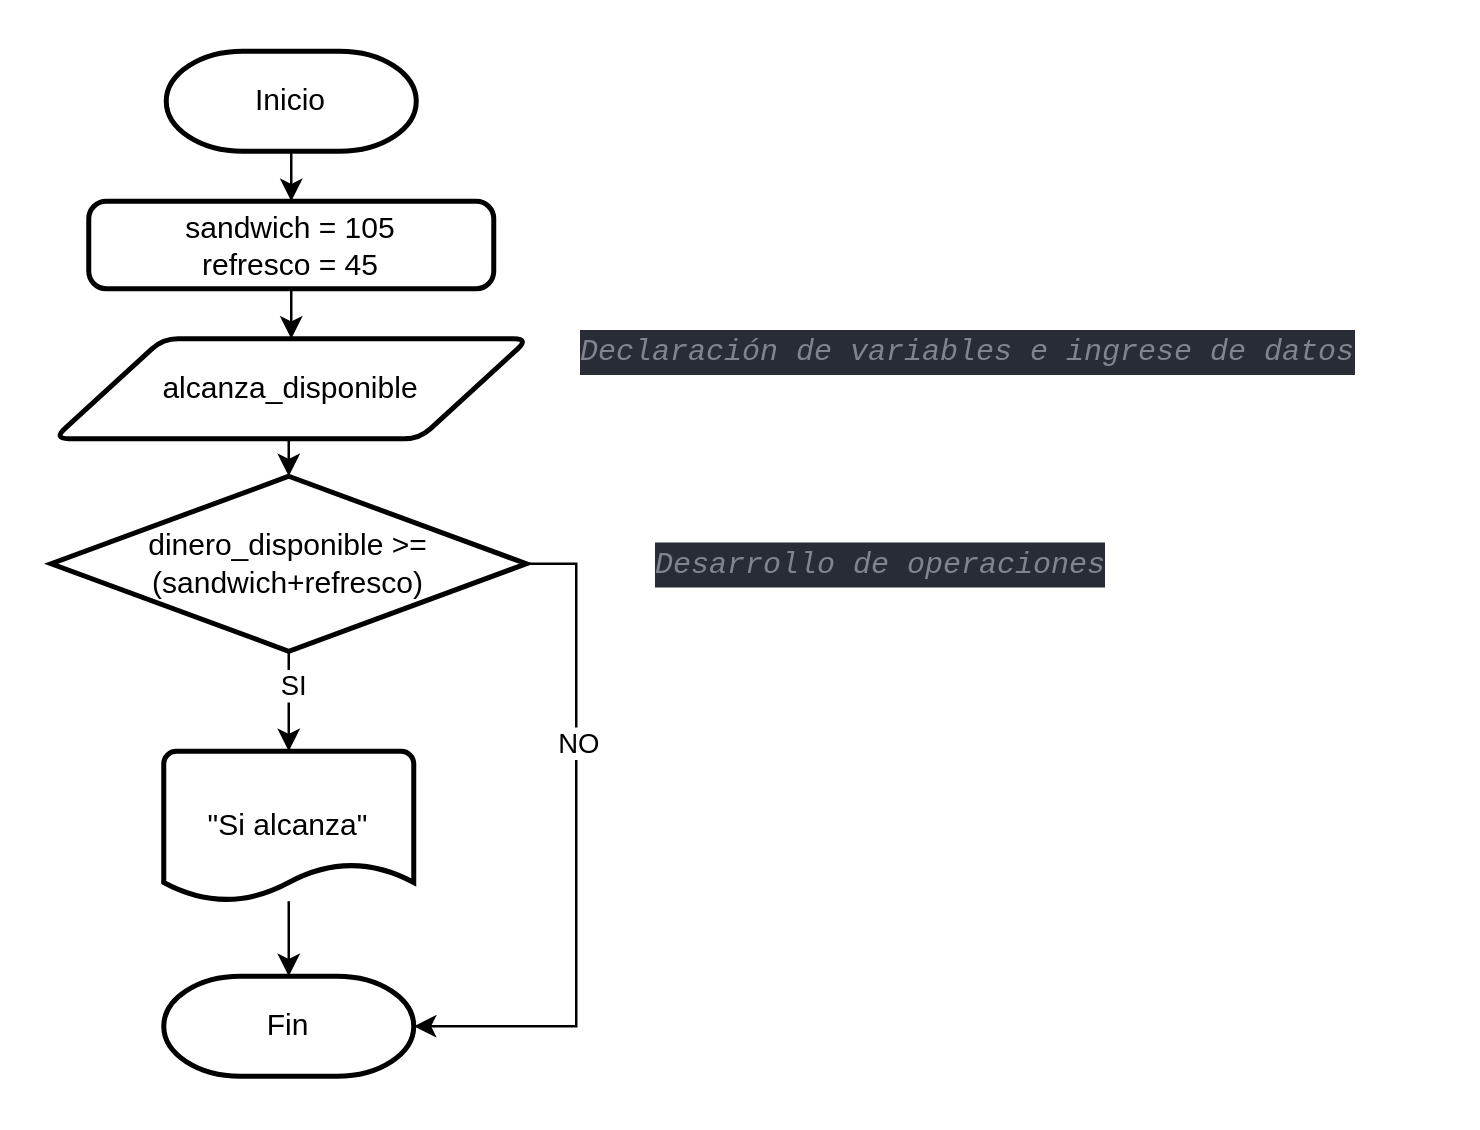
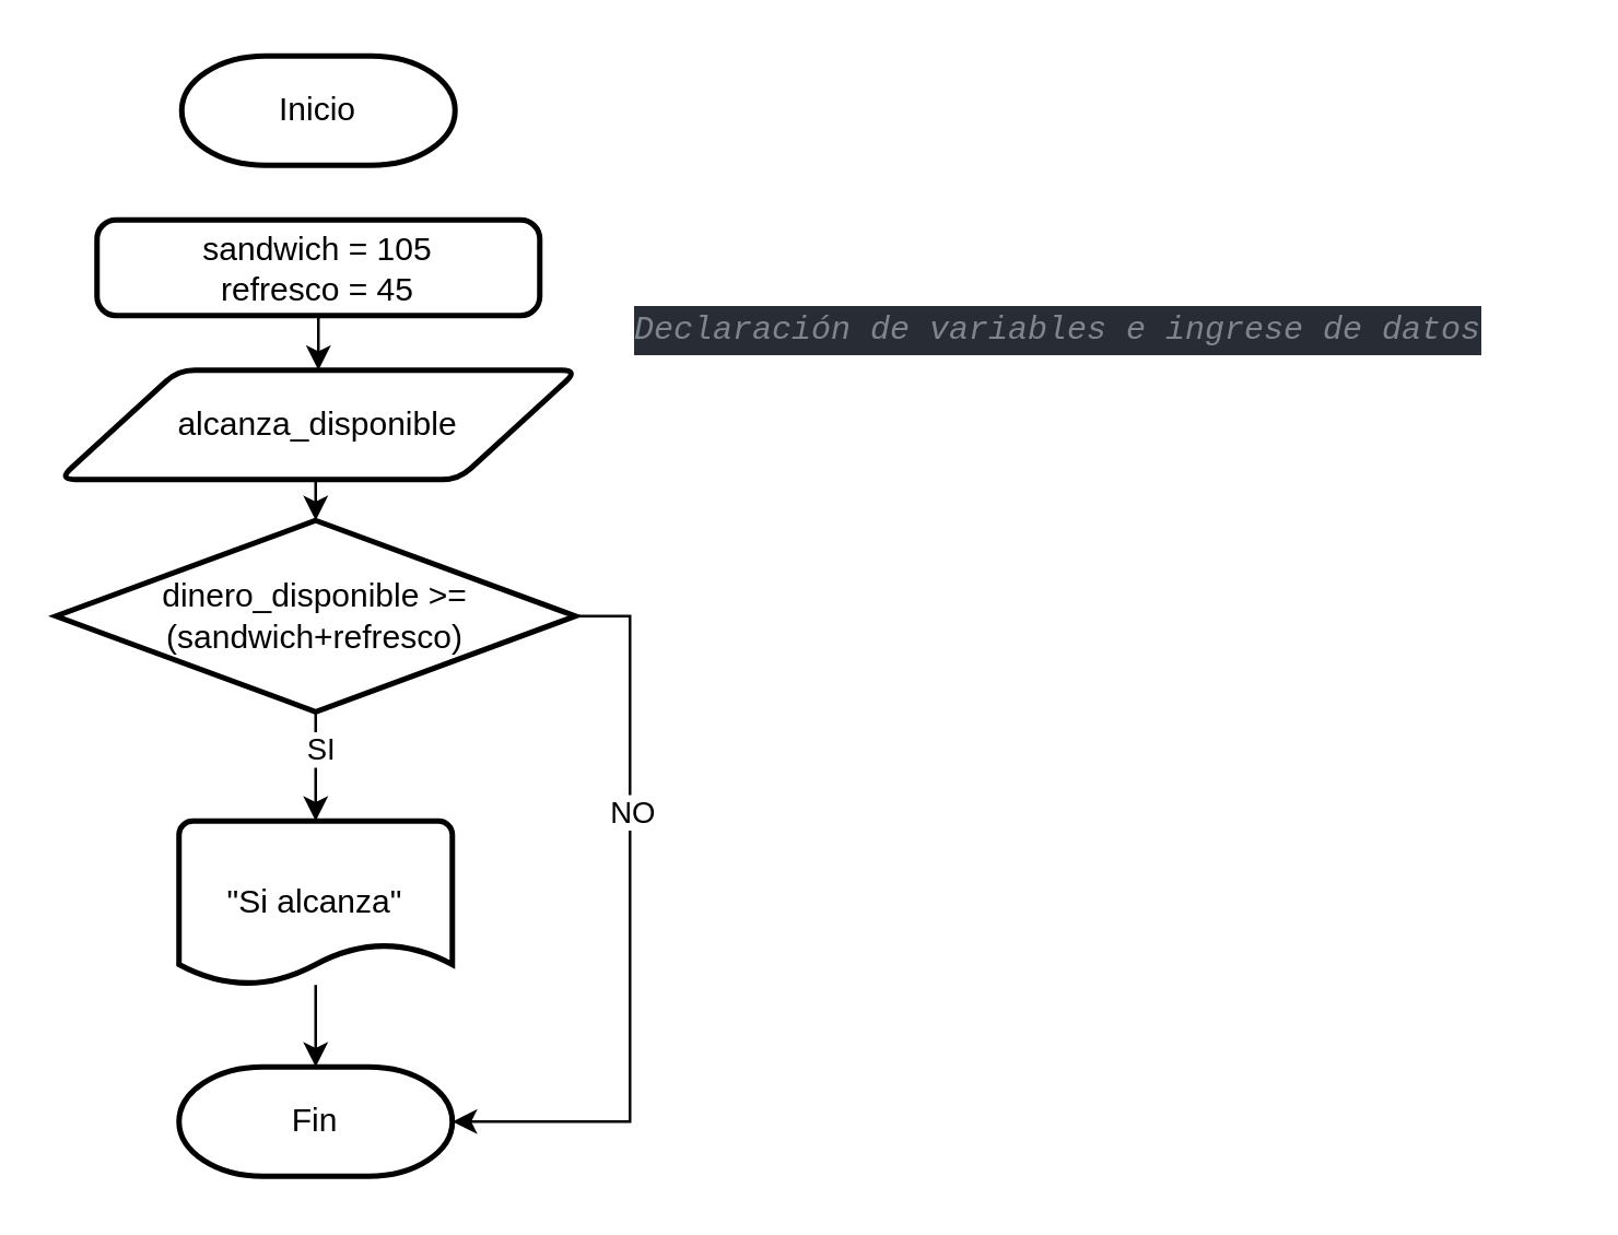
  <mxCell id="0" />
  <mxCell id="1" parent="0" />
  <mxCell id="2" value="Inicio" style="strokeWidth=2;html=1;shape=mxgraph.flowchart.terminator;whiteSpace=wrap;" vertex="1" parent="1"><mxGeometry x="66" y="20" width="100" height="40" as="geometry" /></mxCell>
  <mxCell id="3" style="edgeStyle=orthogonalEdgeStyle;rounded=0;orthogonalLoop=1;jettySize=auto;html=1;exitX=0.5;exitY=1;exitDx=0;exitDy=0;entryX=0.5;entryY=0;entryDx=0;entryDy=0;entryPerimeter=0;" edge="1" parent="1" source="4" target="11"><mxGeometry relative="1" as="geometry" /></mxCell>
  <mxCell id="4" value="alcanza_disponible" style="shape=parallelogram;html=1;strokeWidth=2;perimeter=parallelogramPerimeter;whiteSpace=wrap;rounded=1;arcSize=12;size=0.23;" vertex="1" parent="1"><mxGeometry x="21" y="135" width="190" height="40" as="geometry" /></mxCell>
  <mxCell id="5" value="Fin" style="strokeWidth=2;html=1;shape=mxgraph.flowchart.terminator;whiteSpace=wrap;" vertex="1" parent="1"><mxGeometry x="65" y="390" width="100" height="40" as="geometry" /></mxCell>
- <mxCell id="6" value="" style="endArrow=classic;html=1;rounded=0;exitX=0.5;exitY=1;exitDx=0;exitDy=0;exitPerimeter=0;entryX=0.5;entryY=0;entryDx=0;entryDy=0;" edge="1" parent="1" source="2" target="15"><mxGeometry width="50" height="50" relative="1" as="geometry"><mxPoint x="-54" y="220" as="sourcePoint" /><mxPoint x="-4" y="170" as="targetPoint" /></mxGeometry></mxCell>
  <mxCell id="7" style="edgeStyle=orthogonalEdgeStyle;rounded=0;orthogonalLoop=1;jettySize=auto;html=1;exitX=0.5;exitY=1;exitDx=0;exitDy=0;exitPerimeter=0;entryX=0.5;entryY=0;entryDx=0;entryDy=0;entryPerimeter=0;" edge="1" parent="1" source="11" target="17"><mxGeometry relative="1" as="geometry"><mxPoint x="-4" y="330" as="targetPoint" /></mxGeometry></mxCell>
  <mxCell id="8" value="SI" style="edgeLabel;html=1;align=center;verticalAlign=middle;resizable=0;points=[];" vertex="1" connectable="0" parent="7"><mxGeometry x="-0.349" y="1" relative="1" as="geometry"><mxPoint as="offset" /></mxGeometry></mxCell>
  <mxCell id="9" style="edgeStyle=orthogonalEdgeStyle;rounded=0;orthogonalLoop=1;jettySize=auto;html=1;exitX=1;exitY=0.5;exitDx=0;exitDy=0;exitPerimeter=0;entryX=1;entryY=0.5;entryDx=0;entryDy=0;entryPerimeter=0;" edge="1" parent="1" source="11" target="5"><mxGeometry relative="1" as="geometry"><mxPoint x="222" y="355" as="targetPoint" /><Array as="points"><mxPoint x="230" y="225" /><mxPoint x="230" y="410" /></Array></mxGeometry></mxCell>
  <mxCell id="10" value="NO" style="edgeLabel;html=1;align=center;verticalAlign=middle;resizable=0;points=[];" vertex="1" connectable="0" parent="9"><mxGeometry x="-0.323" relative="1" as="geometry"><mxPoint as="offset" /></mxGeometry></mxCell>
  <mxCell id="11" value="dinero_disponible &amp;gt;= (sandwich+refresco)" style="strokeWidth=2;html=1;shape=mxgraph.flowchart.decision;whiteSpace=wrap;" vertex="1" parent="1"><mxGeometry x="20" y="190" width="190" height="70" as="geometry" /></mxCell>
- <mxCell id="12" value="&lt;div style=&quot;font-style: normal; font-variant-caps: normal; font-weight: normal; letter-spacing: normal; text-align: start; text-indent: 0px; text-transform: none; word-spacing: 0px; -webkit-text-stroke-width: 0px; text-decoration: none; color: rgb(171, 178, 191); background-color: rgb(40, 44, 52); font-family: &amp;quot;Fira Code&amp;quot;, &amp;quot;Menlo for Powerline&amp;quot;, Menlo, Monaco, &amp;quot;Courier New&amp;quot;, monospace; font-size: 12px; line-height: 18px;&quot;&gt;&lt;div&gt;&lt;span style=&quot;color: rgb(127, 132, 142); font-style: italic;&quot;&gt;Desarrollo de operaciones&lt;/span&gt;&lt;/div&gt;&lt;/div&gt;" style="text;whiteSpace=wrap;html=1;" vertex="1" parent="1"><mxGeometry x="260" y="210" width="210" height="30" as="geometry" /></mxCell>
- <mxCell id="13" value="&lt;meta charset=&quot;utf-8&quot;&gt;&lt;div style=&quot;font-style: normal; font-variant-caps: normal; font-weight: normal; letter-spacing: normal; text-align: start; text-indent: 0px; text-transform: none; word-spacing: 0px; -webkit-text-stroke-width: 0px; text-decoration: none; color: rgb(171, 178, 191); background-color: rgb(40, 44, 52); font-family: &amp;quot;Fira Code&amp;quot;, &amp;quot;Menlo for Powerline&amp;quot;, Menlo, Monaco, &amp;quot;Courier New&amp;quot;, monospace; font-size: 12px; line-height: 18px;&quot;&gt;&lt;div&gt;&lt;span style=&quot;color: rgb(127, 132, 142); font-style: italic;&quot;&gt;Declaración de variables e ingrese de datos&lt;/span&gt;&lt;/div&gt;&lt;/div&gt;" style="text;whiteSpace=wrap;html=1;" vertex="1" parent="1"><mxGeometry x="230" y="125" width="340" height="30" as="geometry" /></mxCell>
+ <mxCell id="13" value="&lt;meta charset=&quot;utf-8&quot;&gt;&lt;div style=&quot;font-style: normal; font-variant-caps: normal; font-weight: normal; letter-spacing: normal; text-align: start; text-indent: 0px; text-transform: none; word-spacing: 0px; -webkit-text-stroke-width: 0px; text-decoration: none; color: rgb(171, 178, 191); background-color: rgb(40, 44, 52); font-family: &amp;quot;Fira Code&amp;quot;, &amp;quot;Menlo for Powerline&amp;quot;, Menlo, Monaco, &amp;quot;Courier New&amp;quot;, monospace; font-size: 12px; line-height: 18px;&quot;&gt;&lt;div&gt;&lt;span style=&quot;color: rgb(127, 132, 142); font-style: italic;&quot;&gt;Declaración de variables e ingrese de datos&lt;/span&gt;&lt;/div&gt;&lt;/div&gt;" style="text;whiteSpace=wrap;html=1;" vertex="1" parent="1"><mxGeometry x="230" y="105" width="340" height="30" as="geometry" /></mxCell>
  <mxCell id="14" style="edgeStyle=orthogonalEdgeStyle;rounded=0;orthogonalLoop=1;jettySize=auto;html=1;exitX=0.5;exitY=1;exitDx=0;exitDy=0;entryX=0.5;entryY=0;entryDx=0;entryDy=0;" edge="1" parent="1" source="15" target="4"><mxGeometry relative="1" as="geometry" /></mxCell>
  <mxCell id="15" value="sandwich = 105&lt;br&gt;refresco = 45" style="rounded=1;whiteSpace=wrap;html=1;absoluteArcSize=1;arcSize=14;strokeWidth=2;" vertex="1" parent="1"><mxGeometry x="35" y="80" width="162" height="35" as="geometry" /></mxCell>
  <mxCell id="16" value="" style="edgeStyle=orthogonalEdgeStyle;rounded=0;orthogonalLoop=1;jettySize=auto;html=1;" edge="1" parent="1" source="17" target="5"><mxGeometry relative="1" as="geometry" /></mxCell>
  <mxCell id="17" value="&quot;Si alcanza&quot;" style="strokeWidth=2;html=1;shape=mxgraph.flowchart.document2;whiteSpace=wrap;size=0.25;" vertex="1" parent="1"><mxGeometry x="65" y="300" width="100" height="60" as="geometry" /></mxCell>
